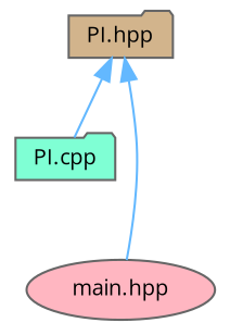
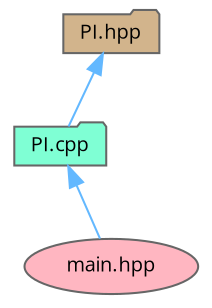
  digraph {
    fontname="Open Sans"
    node [color=grey40 fontname="Open Sans" fontsize=10 shape=folder style=filled]
    edge [color=steelblue1 dir=back fontname="Open Sans" fontsize=10 labelfontname=Helvetica labelfontsize=10 style=solid]
    n1 [color=gray40 fillcolor=tan fontcolor=black height=0.2 label="PI.hpp" width=0.4]
    n2 [fillcolor=aquamarine height=0.2 label="PI.cpp" width=0.4]
    n3 [fillcolor=lightpink height=0.2 label="main.hpp" shape=ellipse width=0.4]
    n1 -> n2
-   n1 -> n3
+   n2 -> n3
  }
